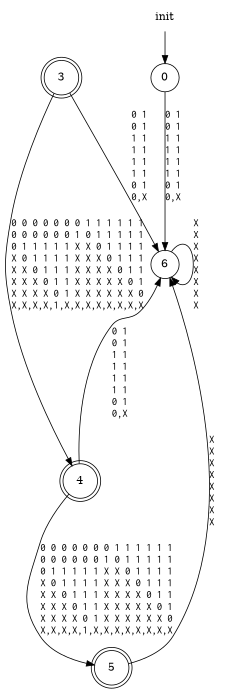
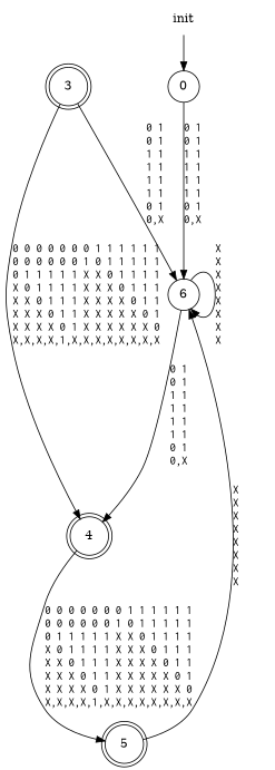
  digraph {
    rankdir=TB
    node [shape=doublecircle]
    edge [fontname=Courier]
    3 [height=.5 width=.5]
    n2 [height=.5 label=6 shape=circle width=.5]
    4 [height=.5 width=.5]
    5 [height=.5 width=.5]
    0 [height=.5 shape=circle width=.5]
    init [height=.5 shape=plaintext width=.5]
    3 -> n2 [label="0 1\n0 1\n1 1\n1 1\n1 1\n1 1\n0 1\n0,X"]
    3 -> 4 [label="0 0 0 0 0 0 0 1 1 1 1 1 1\n0 0 0 0 0 0 1 0 1 1 1 1 1\n0 1 1 1 1 1 X X 0 1 1 1 1\nX 0 1 1 1 1 X X X 0 1 1 1\nX X 0 1 1 1 X X X X 0 1 1\nX X X 0 1 1 X X X X X 0 1\nX X X X 0 1 X X X X X X 0\nX,X,X,X,1,X,X,X,X,X,X,X,X"]
    n2 -> n2 [label="X\nX\nX\nX\nX\nX\nX\nX"]
-   4 -> n2 [label="0 1\n0 1\n1 1\n1 1\n1 1\n1 1\n0 1\n0,X"]
+   n2 -> 4 [label="0 1\n0 1\n1 1\n1 1\n1 1\n1 1\n0 1\n0,X"]
    4 -> 5 [label="0 0 0 0 0 0 0 1 1 1 1 1 1\n0 0 0 0 0 0 1 0 1 1 1 1 1\n0 1 1 1 1 1 X X 0 1 1 1 1\nX 0 1 1 1 1 X X X 0 1 1 1\nX X 0 1 1 1 X X X X 0 1 1\nX X X 0 1 1 X X X X X 0 1\nX X X X 0 1 X X X X X X 0\nX,X,X,X,1,X,X,X,X,X,X,X,X"]
    5 -> n2 [label="X\nX\nX\nX\nX\nX\nX\nX"]
    0 -> n2 [label="0 1\n0 1\n1 1\n1 1\n1 1\n1 1\n0 1\n0,X"]
    init -> 0
  }
